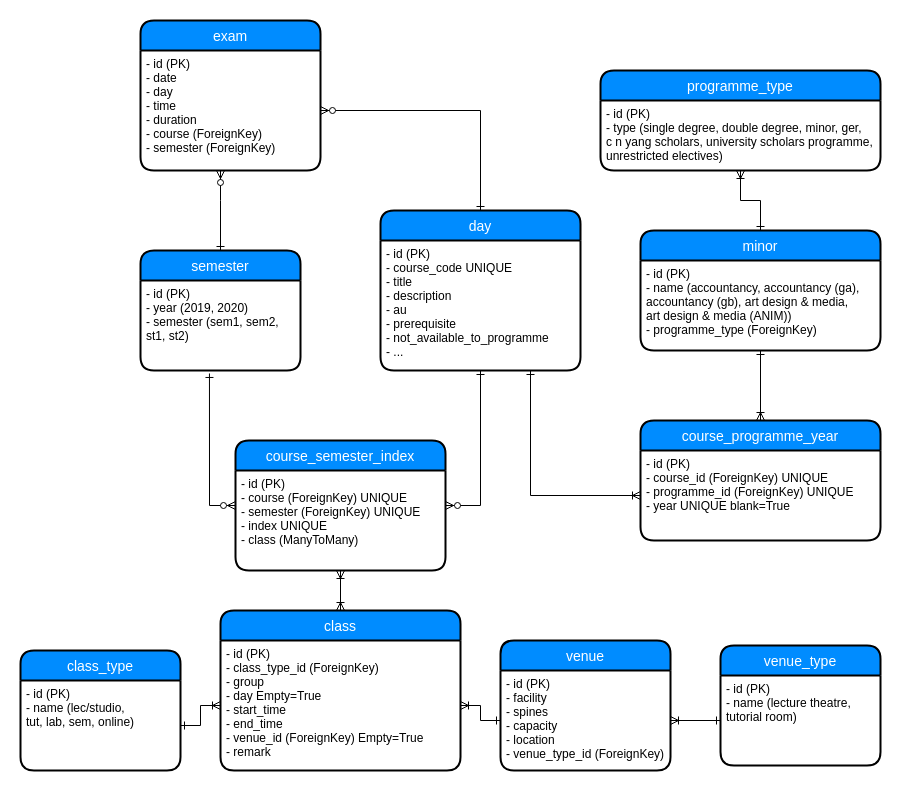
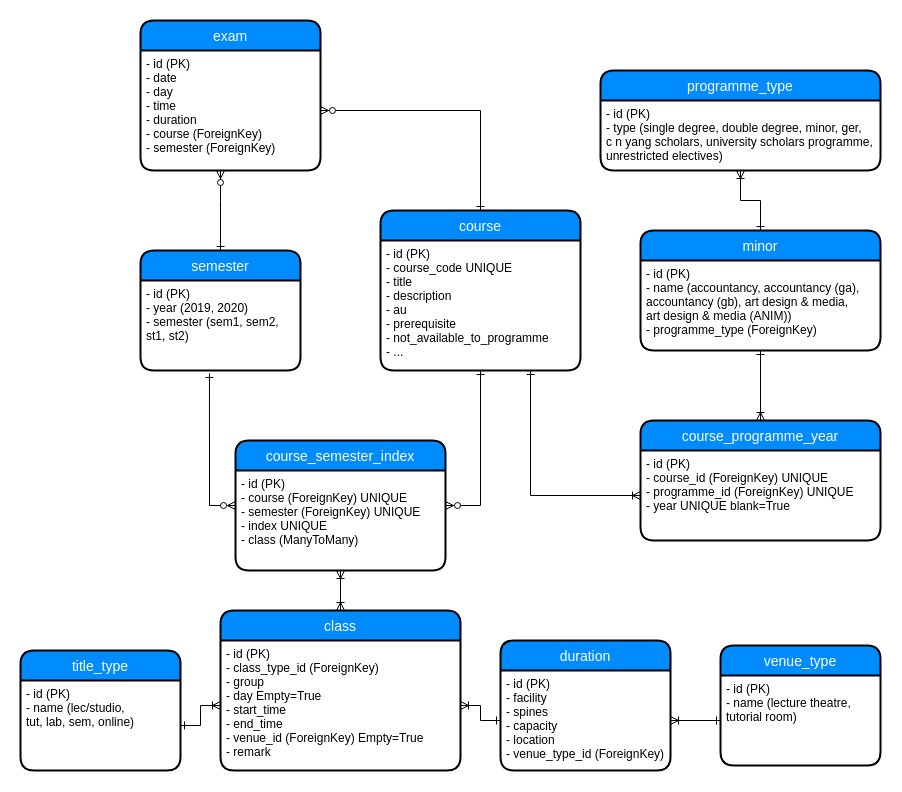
  <mxCell id="0" />
  <mxCell id="1" parent="0" />
  <mxCell id="2" value="" style="edgeStyle=orthogonalEdgeStyle;rounded=0;orthogonalLoop=1;jettySize=auto;html=1;startArrow=ERone;startFill=0;endArrow=ERoneToMany;endFill=0;exitX=0;exitY=0.5;exitDx=0;exitDy=0;" parent="1" source="30" target="18" edge="1"><mxGeometry relative="1" as="geometry"><Array as="points" /><mxPoint x="420" y="640" as="sourcePoint" /></mxGeometry></mxCell>
  <mxCell id="3" value="" style="edgeStyle=orthogonalEdgeStyle;rounded=0;orthogonalLoop=1;jettySize=auto;html=1;startArrow=ERoneToMany;startFill=0;endArrow=ERone;endFill=0;entryX=0.5;entryY=0;entryDx=0;entryDy=0;" parent="1" source="28" target="25" edge="1"><mxGeometry relative="1" as="geometry"><mxPoint x="840" y="490" as="sourcePoint" /><Array as="points" /></mxGeometry></mxCell>
  <mxCell id="4" value="" style="edgeStyle=orthogonalEdgeStyle;rounded=0;orthogonalLoop=1;jettySize=auto;html=1;startArrow=ERone;startFill=0;endArrow=ERoneToMany;endFill=0;" parent="1" source="32" target="30" edge="1"><mxGeometry relative="1" as="geometry"><mxPoint x="660" y="805" as="sourcePoint" /></mxGeometry></mxCell>
  <mxCell id="5" value="" style="edgeStyle=orthogonalEdgeStyle;rounded=0;orthogonalLoop=1;jettySize=auto;html=1;startArrow=ERone;startFill=0;endArrow=ERoneToMany;endFill=0;exitX=1;exitY=0.5;exitDx=0;exitDy=0;" parent="1" source="34" target="18" edge="1"><mxGeometry relative="1" as="geometry"><mxPoint x="50" y="700" as="sourcePoint" /></mxGeometry></mxCell>
- <mxCell id="6" value="day" style="swimlane;childLayout=stackLayout;horizontal=1;startSize=30;horizontalStack=0;fillColor=#008cff;fontColor=#FFFFFF;rounded=1;fontSize=14;fontStyle=0;strokeWidth=2;resizeParent=0;resizeLast=1;shadow=0;dashed=0;align=center;" parent="1" vertex="1"><mxGeometry x="380" y="210" width="200" height="160" as="geometry" /></mxCell>
+ <mxCell id="6" value="course" style="swimlane;childLayout=stackLayout;horizontal=1;startSize=30;horizontalStack=0;fillColor=#008cff;fontColor=#FFFFFF;rounded=1;fontSize=14;fontStyle=0;strokeWidth=2;resizeParent=0;resizeLast=1;shadow=0;dashed=0;align=center;" parent="1" vertex="1"><mxGeometry x="380" y="210" width="200" height="160" as="geometry" /></mxCell>
  <mxCell id="7" value="- id (PK)&#10;- course_code UNIQUE&#10;- title&#10;- description&#10;- au&#10;- prerequisite&#10;- not_available_to_programme&#10;- ..." style="align=left;strokeColor=none;fillColor=none;spacingLeft=4;fontSize=12;verticalAlign=top;resizable=0;rotatable=0;part=1;" parent="6" vertex="1"><mxGeometry y="30" width="200" height="130" as="geometry" /></mxCell>
  <mxCell id="8" value="semester" style="swimlane;childLayout=stackLayout;horizontal=1;startSize=30;horizontalStack=0;fillColor=#008cff;fontColor=#FFFFFF;rounded=1;fontSize=14;fontStyle=0;strokeWidth=2;resizeParent=0;resizeLast=1;shadow=0;dashed=0;align=center;" parent="1" vertex="1"><mxGeometry x="140" y="250" width="160" height="120" as="geometry" /></mxCell>
  <mxCell id="9" value="- id (PK)&#10;- year (2019, 2020)&#10;- semester (sem1, sem2, &#10;st1, st2)" style="align=left;strokeColor=none;fillColor=none;spacingLeft=4;fontSize=12;verticalAlign=top;resizable=0;rotatable=0;part=1;" parent="8" vertex="1"><mxGeometry y="30" width="160" height="90" as="geometry" /></mxCell>
  <mxCell id="10" style="edgeStyle=orthogonalEdgeStyle;rounded=0;orthogonalLoop=1;jettySize=auto;html=1;entryX=0.5;entryY=1;entryDx=0;entryDy=0;startArrow=ERzeroToMany;startFill=1;endArrow=ERone;endFill=0;" parent="1" source="12" target="7" edge="1"><mxGeometry relative="1" as="geometry"><Array as="points"><mxPoint x="480" y="505" /></Array></mxGeometry></mxCell>
  <mxCell id="11" style="edgeStyle=orthogonalEdgeStyle;rounded=0;orthogonalLoop=1;jettySize=auto;html=1;entryX=0.431;entryY=1.033;entryDx=0;entryDy=0;entryPerimeter=0;startArrow=ERzeroToMany;startFill=1;endArrow=ERone;endFill=0;" parent="1" source="12" target="9" edge="1"><mxGeometry relative="1" as="geometry"><Array as="points"><mxPoint x="209" y="505" /></Array></mxGeometry></mxCell>
  <mxCell id="12" value="course_semester_index" style="swimlane;childLayout=stackLayout;horizontal=1;startSize=30;horizontalStack=0;fillColor=#008cff;fontColor=#FFFFFF;rounded=1;fontSize=14;fontStyle=0;strokeWidth=2;resizeParent=0;resizeLast=1;shadow=0;dashed=0;align=center;" parent="1" vertex="1"><mxGeometry x="235" y="440" width="210" height="130" as="geometry" /></mxCell>
  <mxCell id="13" value="- id (PK)&#10;- course (ForeignKey) UNIQUE&#10;- semester (ForeignKey) UNIQUE&#10;- index UNIQUE&#10;- class (ManyToMany)" style="align=left;strokeColor=none;fillColor=none;spacingLeft=4;fontSize=12;verticalAlign=top;resizable=0;rotatable=0;part=1;" parent="12" vertex="1"><mxGeometry y="30" width="210" height="100" as="geometry" /></mxCell>
  <mxCell id="14" value="" style="edgeStyle=orthogonalEdgeStyle;rounded=0;orthogonalLoop=1;jettySize=auto;html=1;startArrow=ERoneToMany;startFill=0;endArrow=ERoneToMany;endFill=0;entryX=0.5;entryY=0;entryDx=0;entryDy=0;" parent="1" source="13" target="17" edge="1"><mxGeometry relative="1" as="geometry" /></mxCell>
  <mxCell id="15" style="edgeStyle=orthogonalEdgeStyle;rounded=0;orthogonalLoop=1;jettySize=auto;html=1;startArrow=ERzeroToMany;startFill=1;endArrow=ERone;endFill=0;" parent="1" source="22" target="8" edge="1"><mxGeometry relative="1" as="geometry"><Array as="points"><mxPoint x="220" y="200" /><mxPoint x="220" y="200" /></Array></mxGeometry></mxCell>
  <mxCell id="16" style="edgeStyle=orthogonalEdgeStyle;rounded=0;orthogonalLoop=1;jettySize=auto;html=1;exitX=1;exitY=0.5;exitDx=0;exitDy=0;startArrow=ERzeroToMany;startFill=1;endArrow=ERone;endFill=0;" parent="1" source="22" target="6" edge="1"><mxGeometry relative="1" as="geometry" /></mxCell>
  <mxCell id="17" value="class" style="swimlane;childLayout=stackLayout;horizontal=1;startSize=30;horizontalStack=0;fillColor=#008cff;fontColor=#FFFFFF;rounded=1;fontSize=14;fontStyle=0;strokeWidth=2;resizeParent=0;resizeLast=1;shadow=0;dashed=0;align=center;" parent="1" vertex="1"><mxGeometry x="220" y="610" width="240" height="160" as="geometry" /></mxCell>
  <mxCell id="18" value="- id (PK)&#10;- class_type_id (ForeignKey)&#10;- group&#10;- day Empty=True&#10;- start_time&#10;- end_time&#10;- venue_id (ForeignKey) Empty=True&#10;- remark" style="align=left;strokeColor=none;fillColor=none;spacingLeft=4;fontSize=12;verticalAlign=top;resizable=0;rotatable=0;part=1;" parent="17" vertex="1"><mxGeometry y="30" width="240" height="130" as="geometry" /></mxCell>
  <mxCell id="19" value="" style="edgeStyle=orthogonalEdgeStyle;rounded=0;orthogonalLoop=1;jettySize=auto;html=1;endArrow=ERoneToMany;endFill=0;startArrow=ERone;startFill=0;" edge="1" parent="1" source="26" target="23"><mxGeometry relative="1" as="geometry"><mxPoint x="780" y="370" as="targetPoint" /></mxGeometry></mxCell>
  <mxCell id="20" style="edgeStyle=orthogonalEdgeStyle;rounded=0;orthogonalLoop=1;jettySize=auto;html=1;entryX=0.75;entryY=1;entryDx=0;entryDy=0;startArrow=ERoneToMany;startFill=0;endArrow=ERone;endFill=0;" edge="1" parent="1" source="24" target="7"><mxGeometry relative="1" as="geometry" /></mxCell>
  <mxCell id="21" value="exam" style="swimlane;childLayout=stackLayout;horizontal=1;startSize=30;horizontalStack=0;fillColor=#008cff;fontColor=#FFFFFF;rounded=1;fontSize=14;fontStyle=0;strokeWidth=2;resizeParent=0;resizeLast=1;shadow=0;dashed=0;align=center;" parent="1" vertex="1"><mxGeometry x="140" y="20" width="180" height="150" as="geometry" /></mxCell>
  <mxCell id="22" value="- id (PK)&#10;- date&#10;- day&#10;- time&#10;- duration&#10;- course (ForeignKey)&#10;- semester (ForeignKey)" style="align=left;strokeColor=none;fillColor=none;spacingLeft=4;fontSize=12;verticalAlign=top;resizable=0;rotatable=0;part=1;" parent="21" vertex="1"><mxGeometry y="30" width="180" height="120" as="geometry" /></mxCell>
  <mxCell id="23" value="course_programme_year" style="swimlane;childLayout=stackLayout;horizontal=1;startSize=30;horizontalStack=0;fillColor=#008cff;fontColor=#FFFFFF;rounded=1;fontSize=14;fontStyle=0;strokeWidth=2;resizeParent=0;resizeLast=1;shadow=0;dashed=0;align=center;" vertex="1" parent="1"><mxGeometry x="640" y="420" width="240" height="120" as="geometry" /></mxCell>
  <mxCell id="24" value="- id (PK)&#10;- course_id (ForeignKey) UNIQUE&#10;- programme_id (ForeignKey) UNIQUE&#10;- year UNIQUE blank=True" style="align=left;strokeColor=none;fillColor=none;spacingLeft=4;fontSize=12;verticalAlign=top;resizable=0;rotatable=0;part=1;" vertex="1" parent="23"><mxGeometry y="30" width="240" height="90" as="geometry" /></mxCell>
  <mxCell id="25" value="minor" style="swimlane;childLayout=stackLayout;horizontal=1;startSize=30;horizontalStack=0;fillColor=#008cff;fontColor=#FFFFFF;rounded=1;fontSize=14;fontStyle=0;strokeWidth=2;resizeParent=0;resizeLast=1;shadow=0;dashed=0;align=center;" parent="1" vertex="1"><mxGeometry x="640" y="230" width="240" height="120" as="geometry" /></mxCell>
  <mxCell id="26" value="- id (PK)&#10;- name (accountancy, accountancy (ga), &#10;accountancy (gb), art design &amp; media,&#10;art design &amp; media (ANIM))&#10;- programme_type (ForeignKey)" style="align=left;strokeColor=none;fillColor=none;spacingLeft=4;fontSize=12;verticalAlign=top;resizable=0;rotatable=0;part=1;" parent="25" vertex="1"><mxGeometry y="30" width="240" height="90" as="geometry" /></mxCell>
  <mxCell id="27" value="programme_type" style="swimlane;childLayout=stackLayout;horizontal=1;startSize=30;horizontalStack=0;fillColor=#008cff;fontColor=#FFFFFF;rounded=1;fontSize=14;fontStyle=0;strokeWidth=2;resizeParent=0;resizeLast=1;shadow=0;dashed=0;align=center;" parent="1" vertex="1"><mxGeometry x="600" y="70" width="280" height="100" as="geometry" /></mxCell>
  <mxCell id="28" value="- id (PK)&#10;- type (single degree, double degree, minor, ger, &#10;c n yang scholars, university scholars programme, &#10;unrestricted electives) " style="align=left;strokeColor=none;fillColor=none;spacingLeft=4;fontSize=12;verticalAlign=top;resizable=0;rotatable=0;part=1;" parent="27" vertex="1"><mxGeometry y="30" width="280" height="70" as="geometry" /></mxCell>
- <mxCell id="29" value="venue" style="swimlane;childLayout=stackLayout;horizontal=1;startSize=30;horizontalStack=0;fillColor=#008cff;fontColor=#FFFFFF;rounded=1;fontSize=14;fontStyle=0;strokeWidth=2;resizeParent=0;resizeLast=1;shadow=0;dashed=0;align=center;" parent="1" vertex="1"><mxGeometry x="500" y="640" width="170" height="130" as="geometry" /></mxCell>
+ <mxCell id="29" value="duration" style="swimlane;childLayout=stackLayout;horizontal=1;startSize=30;horizontalStack=0;fillColor=#008cff;fontColor=#FFFFFF;rounded=1;fontSize=14;fontStyle=0;strokeWidth=2;resizeParent=0;resizeLast=1;shadow=0;dashed=0;align=center;" parent="1" vertex="1"><mxGeometry x="500" y="640" width="170" height="130" as="geometry" /></mxCell>
  <mxCell id="30" value="- id (PK)&#10;- facility&#10;- spines&#10;- capacity&#10;- location&#10;- venue_type_id (ForeignKey)" style="align=left;strokeColor=none;fillColor=none;spacingLeft=4;fontSize=12;verticalAlign=top;resizable=0;rotatable=0;part=1;" parent="29" vertex="1"><mxGeometry y="30" width="170" height="100" as="geometry" /></mxCell>
  <mxCell id="31" value="venue_type" style="swimlane;childLayout=stackLayout;horizontal=1;startSize=30;horizontalStack=0;fillColor=#008cff;fontColor=#FFFFFF;rounded=1;fontSize=14;fontStyle=0;strokeWidth=2;resizeParent=0;resizeLast=1;shadow=0;dashed=0;align=center;" parent="1" vertex="1"><mxGeometry x="720" y="645" width="160" height="120" as="geometry" /></mxCell>
  <mxCell id="32" value="- id (PK)&#10;- name (lecture theatre, &#10;tutorial room)" style="align=left;strokeColor=none;fillColor=none;spacingLeft=4;fontSize=12;verticalAlign=top;resizable=0;rotatable=0;part=1;" parent="31" vertex="1"><mxGeometry y="30" width="160" height="90" as="geometry" /></mxCell>
- <mxCell id="33" value="class_type" style="swimlane;childLayout=stackLayout;horizontal=1;startSize=30;horizontalStack=0;fillColor=#008cff;fontColor=#FFFFFF;rounded=1;fontSize=14;fontStyle=0;strokeWidth=2;resizeParent=0;resizeLast=1;shadow=0;dashed=0;align=center;" parent="1" vertex="1"><mxGeometry x="20" y="650" width="160" height="120" as="geometry" /></mxCell>
+ <mxCell id="33" value="title_type" style="swimlane;childLayout=stackLayout;horizontal=1;startSize=30;horizontalStack=0;fillColor=#008cff;fontColor=#FFFFFF;rounded=1;fontSize=14;fontStyle=0;strokeWidth=2;resizeParent=0;resizeLast=1;shadow=0;dashed=0;align=center;" parent="1" vertex="1"><mxGeometry x="20" y="650" width="160" height="120" as="geometry" /></mxCell>
  <mxCell id="34" value="- id (PK)&#10;- name (lec/studio, &#10;tut, lab, sem, online)" style="align=left;strokeColor=none;fillColor=none;spacingLeft=4;fontSize=12;verticalAlign=top;resizable=0;rotatable=0;part=1;" parent="33" vertex="1"><mxGeometry y="30" width="160" height="90" as="geometry" /></mxCell>
